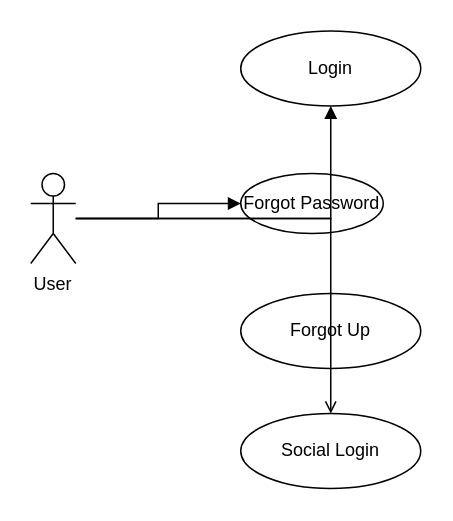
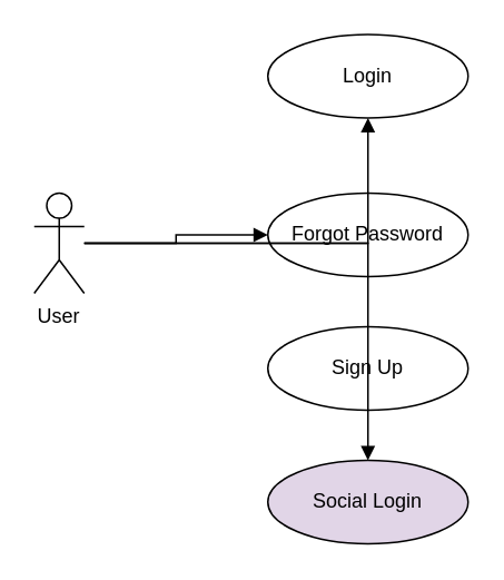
  <mxCell id="0" />
  <mxCell id="1" parent="0" />
  <mxCell id="2" value="User" style="shape=umlActor;verticalLabelPosition=bottom;verticalAlign=top;" vertex="1" parent="1"><mxGeometry x="20" y="115" width="30" height="60" as="geometry" /></mxCell>
  <mxCell id="3" value="Login" style="ellipse;whiteSpace=wrap;html=1;aspect=fixed;" vertex="1" parent="1"><mxGeometry x="160" y="20" width="120" height="50" as="geometry" /></mxCell>
- <mxCell id="4" value="Forgot Password" style="ellipse;whiteSpace=wrap;html=1;aspect=fixed;" vertex="1" parent="1"><mxGeometry x="160" y="115" width="95" height="40" as="geometry" /></mxCell>
- <mxCell id="5" value="Forgot Up" style="ellipse;whiteSpace=wrap;html=1;aspect=fixed;" vertex="1" parent="1"><mxGeometry x="160" y="195" width="120" height="50" as="geometry" /></mxCell>
- <mxCell id="6" value="Social Login" style="ellipse;whiteSpace=wrap;html=1;aspect=fixed;" vertex="1" parent="1"><mxGeometry x="160" y="275" width="120" height="50" as="geometry" /></mxCell>
+ <mxCell id="4" value="Forgot Password" style="ellipse;whiteSpace=wrap;html=1;aspect=fixed;" vertex="1" parent="1"><mxGeometry x="160" y="115" width="120" height="50" as="geometry" /></mxCell>
+ <mxCell id="5" value="Sign Up" style="ellipse;whiteSpace=wrap;html=1;aspect=fixed;" vertex="1" parent="1"><mxGeometry x="160" y="195" width="120" height="50" as="geometry" /></mxCell>
+ <mxCell id="6" value="Social Login" style="ellipse;whiteSpace=wrap;html=1;aspect=fixed;fillColor=#e1d5e7;" vertex="1" parent="1"><mxGeometry x="160" y="275" width="120" height="50" as="geometry" /></mxCell>
  <mxCell id="7" style="edgeStyle=orthogonalEdgeStyle;rounded=0;orthogonalLoop=1;jettySize=auto;html=1;endArrow=block;endFill=1;" edge="1" parent="1" source="2" target="3"><mxGeometry relative="1" as="geometry" /></mxCell>
  <mxCell id="8" style="edgeStyle=orthogonalEdgeStyle;rounded=0;orthogonalLoop=1;jettySize=auto;html=1;endArrow=block;endFill=1;" edge="1" parent="1" source="2" target="4"><mxGeometry relative="1" as="geometry" /></mxCell>
- <mxCell id="9" style="edgeStyle=orthogonalEdgeStyle;rounded=0;orthogonalLoop=1;jettySize=auto;html=1;endArrow=open;endFill=1;" edge="1" parent="1" source="2" target="6"><mxGeometry relative="1" as="geometry" /></mxCell>
+ <mxCell id="9" style="edgeStyle=orthogonalEdgeStyle;rounded=0;orthogonalLoop=1;jettySize=auto;html=1;endArrow=block;endFill=1;" edge="1" parent="1" source="2" target="6"><mxGeometry relative="1" as="geometry" /></mxCell>
